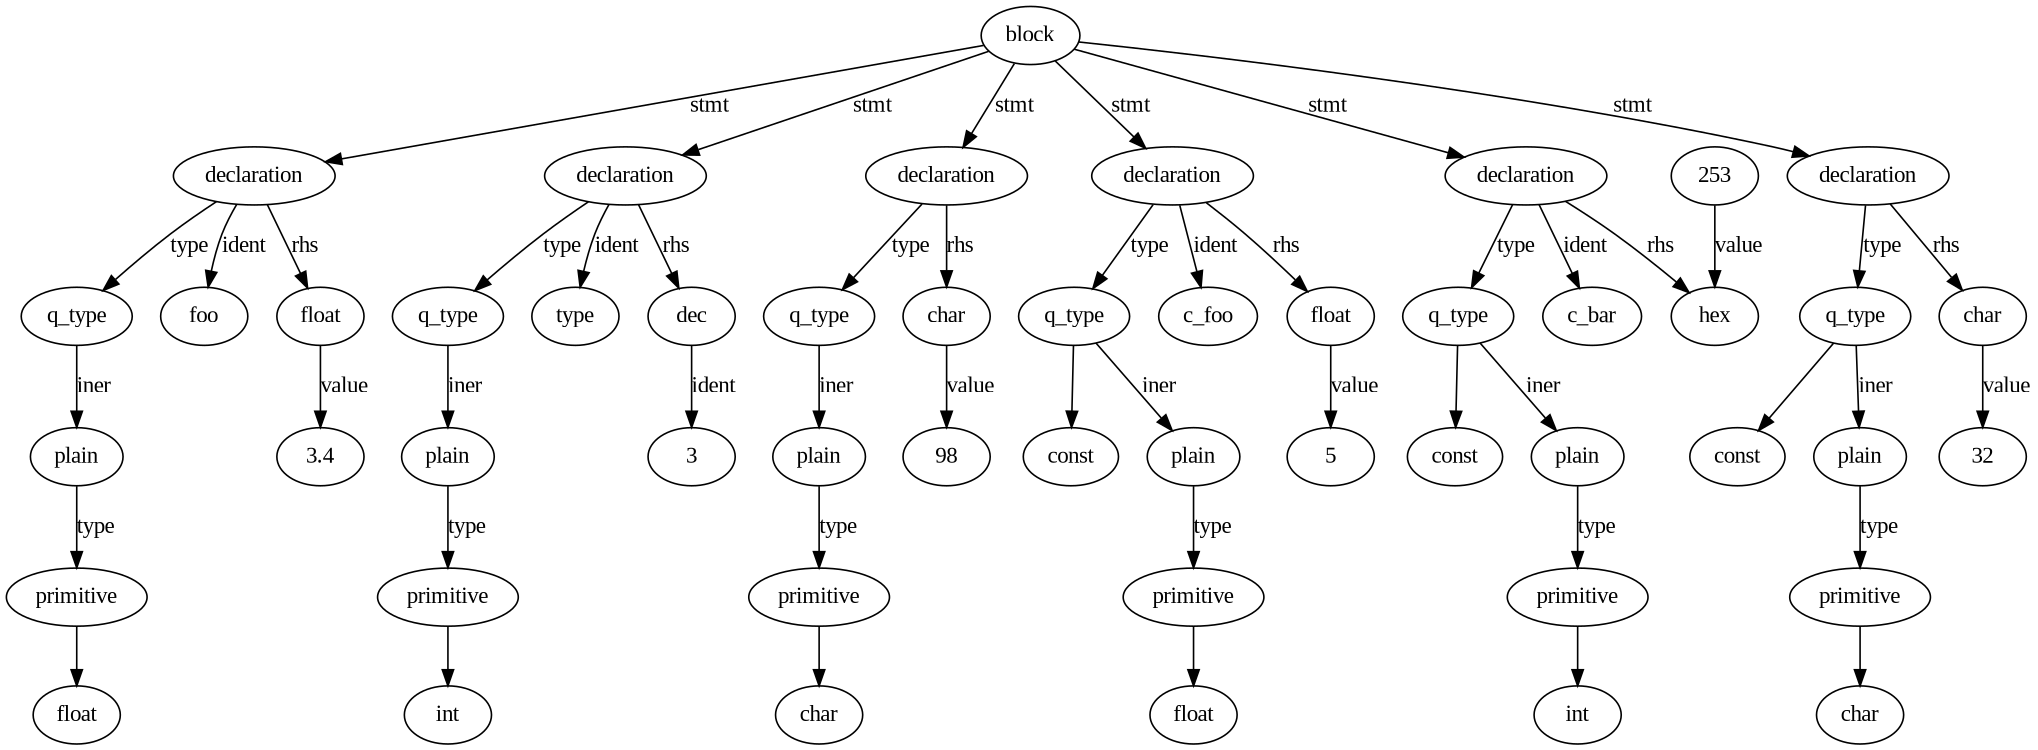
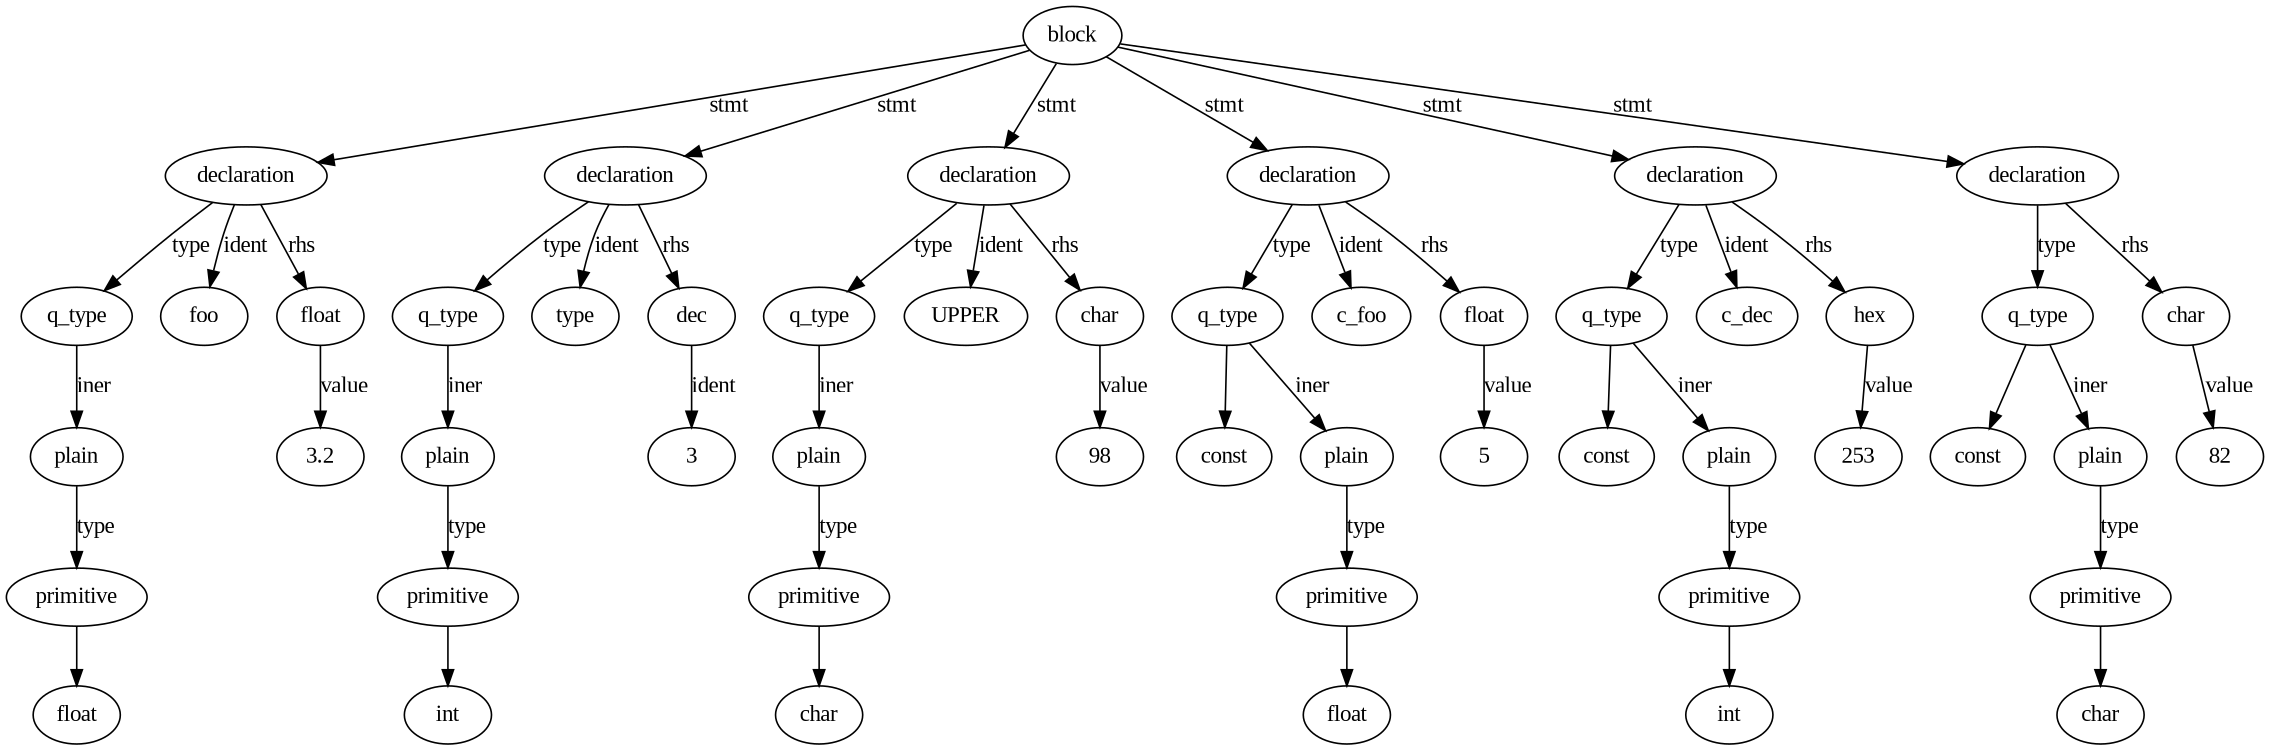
  digraph {
    fontname="Liberation Serif"
    ordering=out
    node [fontname="Liberation Serif"]
    edge [fontname="Liberation Serif"]
    n1 [label=block]
    n2 [label=declaration]
    n3 [label=declaration]
    n4 [label=declaration]
    n5 [label=declaration]
    n6 [label=declaration]
    n7 [label=declaration]
    n8 [label=q_type]
    n9 [label=foo]
    n10 [label=float]
    n11 [label=q_type]
    n12 [label=type]
    n13 [label=dec]
    n14 [label=q_type]
+   n15 [label=UPPER]
    n16 [label=char]
    n17 [label=q_type]
    n18 [label=c_foo]
    n19 [label=float]
    n20 [label=q_type]
-   n21 [label=c_bar]
+   n21 [label=c_dec]
    n22 [label=hex]
    n23 [label=q_type]
    n24 [label=char]
    n25 [label=plain]
-   n26 [label=3.4]
+   n26 [label=3.2]
    n27 [label=primitive]
    n28 [label=float]
    n29 [label=plain]
    n30 [label=3]
    n31 [label=primitive]
    n32 [label=int]
    n33 [label=plain]
    n34 [label=98]
    n35 [label=primitive]
    n36 [label=char]
    n37 [label=const]
    n38 [label=plain]
    n39 [label=5]
    n40 [label=primitive]
    n41 [label=float]
    n42 [label=const]
    n43 [label=plain]
    n44 [label=253]
    n45 [label=primitive]
    n46 [label=int]
    n47 [label=const]
    n48 [label=plain]
-   n49 [label=32]
+   n49 [label=82]
    n50 [label=primitive]
    n51 [label=char]
    n1 -> n2 [label=stmt]
    n1 -> n3 [label=stmt]
    n1 -> n4 [label=stmt]
    n1 -> n5 [label=stmt]
    n1 -> n6 [label=stmt]
    n1 -> n7 [label=stmt]
    n2 -> n8 [label=type]
    n2 -> n9 [label=ident]
    n2 -> n10 [label=rhs]
    n3 -> n11 [label=type]
    n3 -> n12 [label=ident]
    n3 -> n13 [label=rhs]
    n4 -> n14 [label=type]
+   n4 -> n15 [label=ident]
    n4 -> n16 [label=rhs]
    n5 -> n17 [label=type]
    n5 -> n18 [label=ident]
    n5 -> n19 [label=rhs]
    n6 -> n20 [label=type]
    n6 -> n21 [label=ident]
    n6 -> n22 [label=rhs]
    n7 -> n23 [label=type]
    n7 -> n24 [label=rhs]
    n8 -> n25 [label=iner]
    n10 -> n26 [label=value]
    n11 -> n29 [label=iner]
    n13 -> n30 [label=ident]
    n14 -> n33 [label=iner]
    n16 -> n34 [label=value]
    n17 -> n37
    n17 -> n38 [label=iner]
    n19 -> n39 [label=value]
    n20 -> n42
    n20 -> n43 [label=iner]
-   n44 -> n22 [label=value]
+   n22 -> n44 [label=value]
    n23 -> n47
    n23 -> n48 [label=iner]
    n24 -> n49 [label=value]
    n25 -> n27 [label=type]
    n27 -> n28
    n29 -> n31 [label=type]
    n31 -> n32
    n33 -> n35 [label=type]
    n35 -> n36
    n38 -> n40 [label=type]
    n40 -> n41
    n43 -> n45 [label=type]
    n45 -> n46
    n48 -> n50 [label=type]
    n50 -> n51
  }
